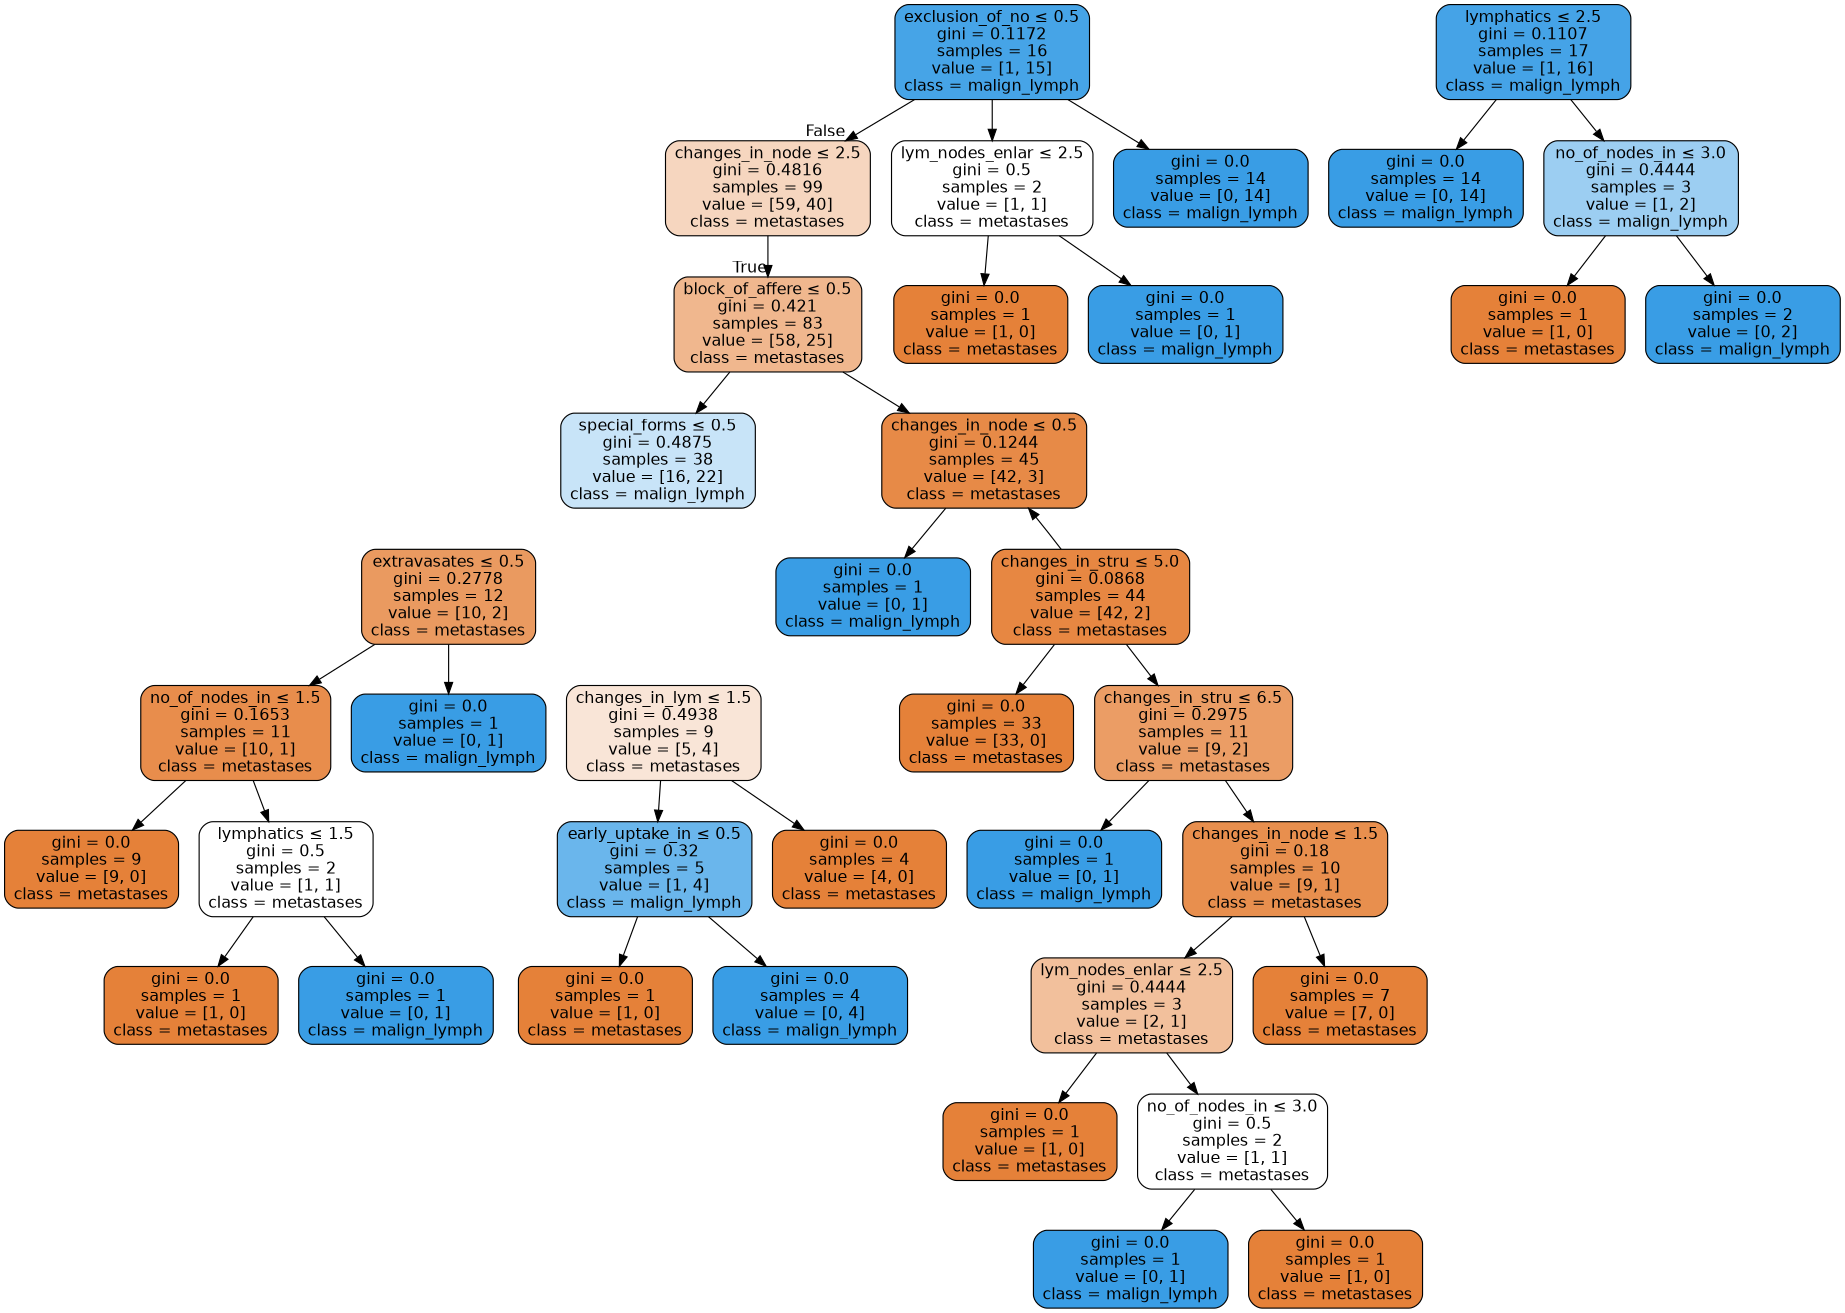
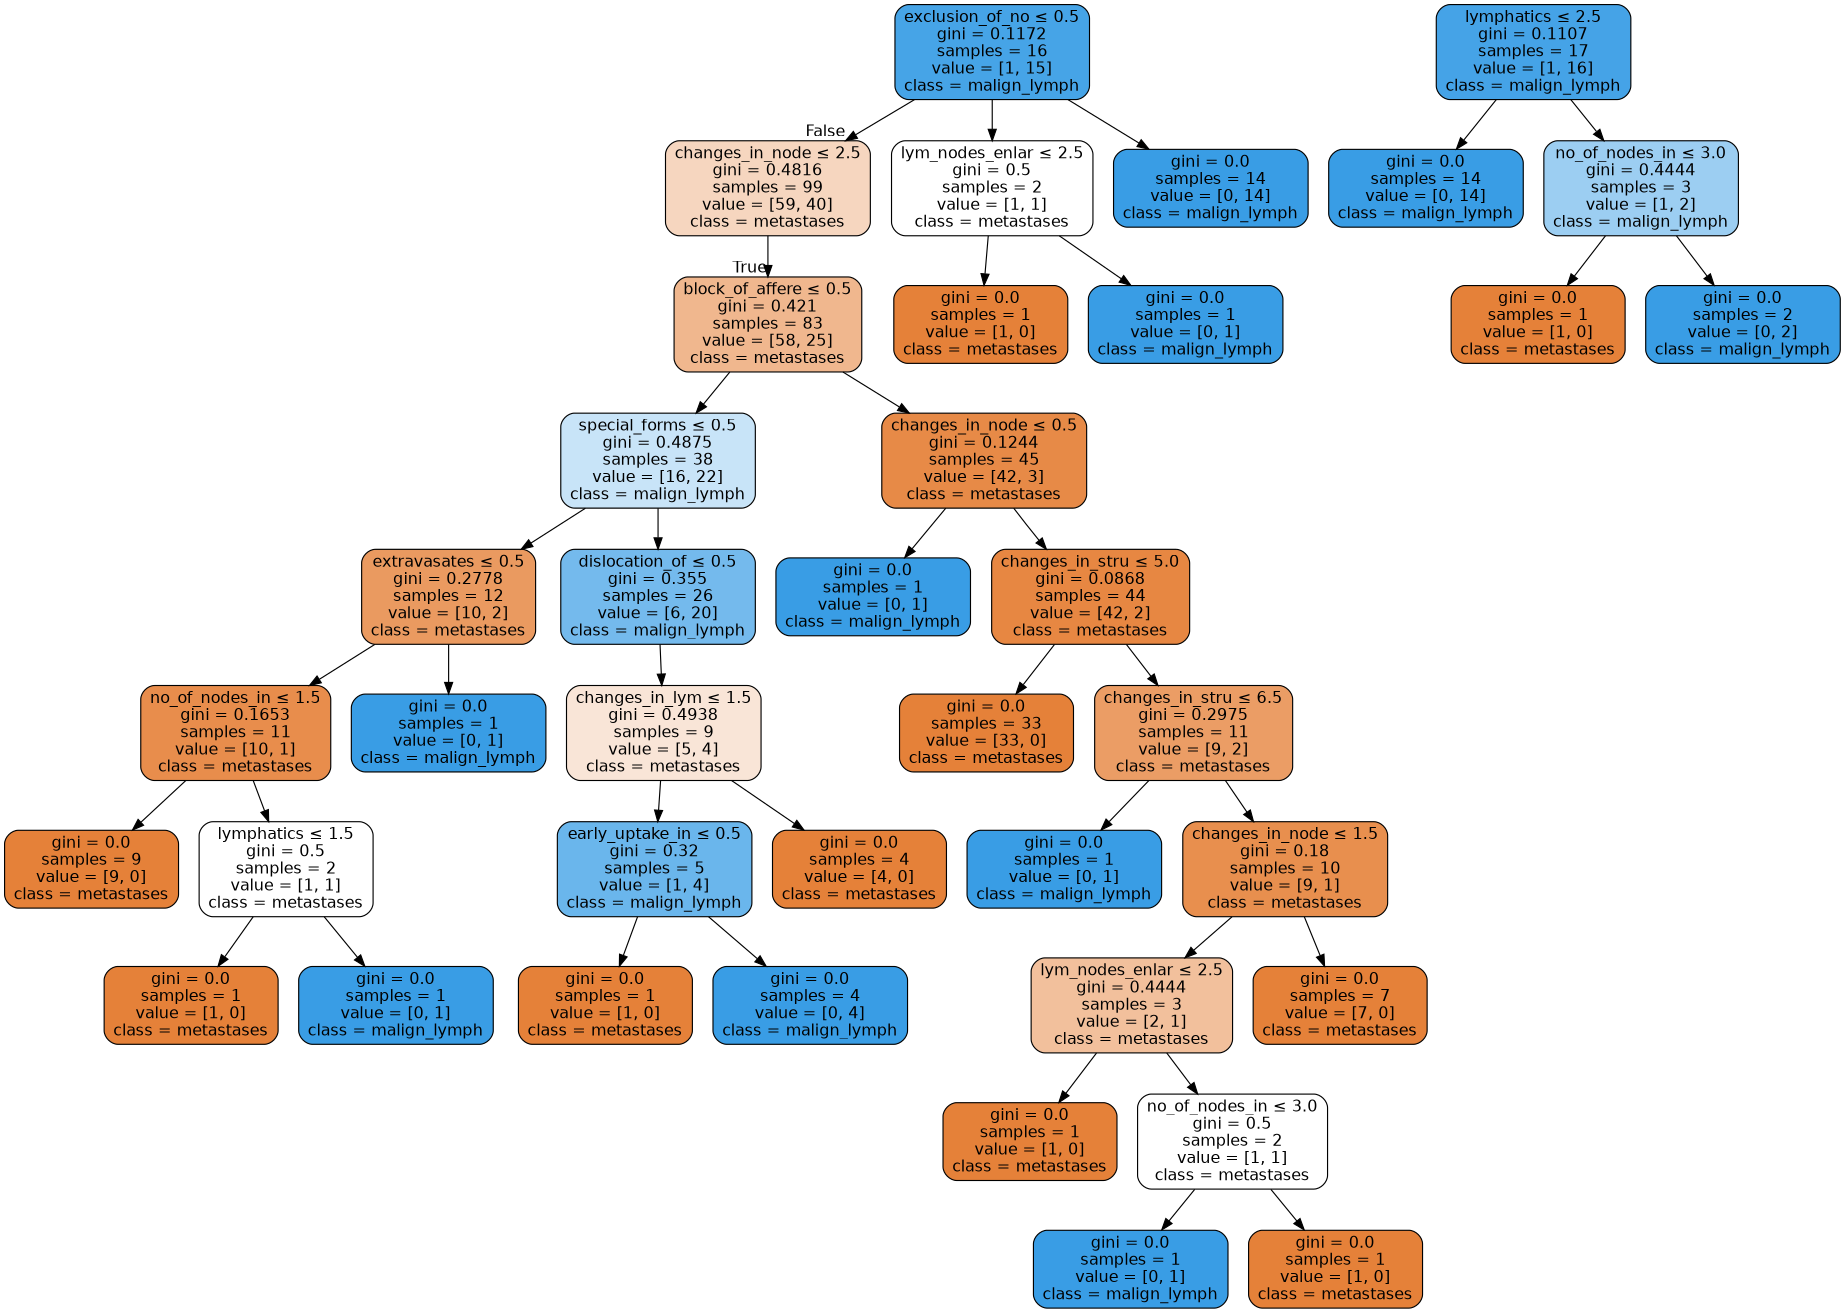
  digraph {
    node [color=black fillcolor="#399de5ff" fontname=helvetica shape=box style="filled, rounded"]
    edge [fontname=helvetica]
    n1 [fillcolor="#e5813952" label=<changes_in_node &le; 2.5<br/>gini = 0.4816<br/>samples = 99<br/>value = [59, 40]<br/>class = metastases>]
    n2 [fillcolor="#e5813991" label=<block_of_affere &le; 0.5<br/>gini = 0.421<br/>samples = 83<br/>value = [58, 25]<br/>class = metastases>]
    n3 [fillcolor="#399de546" label=<special_forms &le; 0.5<br/>gini = 0.4875<br/>samples = 38<br/>value = [16, 22]<br/>class = malign_lymph>]
    n4 [fillcolor="#e58139ed" label=<changes_in_node &le; 0.5<br/>gini = 0.1244<br/>samples = 45<br/>value = [42, 3]<br/>class = metastases>]
    n5 [fillcolor="#399de5ee" label=<exclusion_of_no &le; 0.5<br/>gini = 0.1172<br/>samples = 16<br/>value = [1, 15]<br/>class = malign_lymph>]
    n6 [fillcolor="#e5813900" label=<lym_nodes_enlar &le; 2.5<br/>gini = 0.5<br/>samples = 2<br/>value = [1, 1]<br/>class = metastases>]
    n7 [label=<gini = 0.0<br/>samples = 14<br/>value = [0, 14]<br/>class = malign_lymph>]
    n8 [fillcolor="#e58139cc" label=<extravasates &le; 0.5<br/>gini = 0.2778<br/>samples = 12<br/>value = [10, 2]<br/>class = metastases>]
+   n9 [fillcolor="#399de5b3" label=<dislocation_of &le; 0.5<br/>gini = 0.355<br/>samples = 26<br/>value = [6, 20]<br/>class = malign_lymph>]
    n10 [label=<gini = 0.0<br/>samples = 1<br/>value = [0, 1]<br/>class = malign_lymph>]
    n11 [fillcolor="#e58139f3" label=<changes_in_stru &le; 5.0<br/>gini = 0.0868<br/>samples = 44<br/>value = [42, 2]<br/>class = metastases>]
    n12 [fillcolor="#e58139e6" label=<no_of_nodes_in &le; 1.5<br/>gini = 0.1653<br/>samples = 11<br/>value = [10, 1]<br/>class = metastases>]
    n13 [label=<gini = 0.0<br/>samples = 1<br/>value = [0, 1]<br/>class = malign_lymph>]
    n14 [fillcolor="#e5813933" label=<changes_in_lym &le; 1.5<br/>gini = 0.4938<br/>samples = 9<br/>value = [5, 4]<br/>class = metastases>]
    n15 [fillcolor="#e58139ff" label=<gini = 0.0<br/>samples = 9<br/>value = [9, 0]<br/>class = metastases>]
    n16 [fillcolor="#e5813900" label=<lymphatics &le; 1.5<br/>gini = 0.5<br/>samples = 2<br/>value = [1, 1]<br/>class = metastases>]
    n17 [fillcolor="#e58139ff" label=<gini = 0.0<br/>samples = 1<br/>value = [1, 0]<br/>class = metastases>]
    n18 [label=<gini = 0.0<br/>samples = 1<br/>value = [0, 1]<br/>class = malign_lymph>]
    n19 [fillcolor="#399de5bf" label=<early_uptake_in &le; 0.5<br/>gini = 0.32<br/>samples = 5<br/>value = [1, 4]<br/>class = malign_lymph>]
    n20 [fillcolor="#e58139ff" label=<gini = 0.0<br/>samples = 4<br/>value = [4, 0]<br/>class = metastases>]
    n21 [fillcolor="#399de5ef" label=<lymphatics &le; 2.5<br/>gini = 0.1107<br/>samples = 17<br/>value = [1, 16]<br/>class = malign_lymph>]
    n22 [label=<gini = 0.0<br/>samples = 14<br/>value = [0, 14]<br/>class = malign_lymph>]
    n23 [fillcolor="#399de57f" label=<no_of_nodes_in &le; 3.0<br/>gini = 0.4444<br/>samples = 3<br/>value = [1, 2]<br/>class = malign_lymph>]
    n24 [fillcolor="#e58139ff" label=<gini = 0.0<br/>samples = 1<br/>value = [1, 0]<br/>class = metastases>]
    n25 [label=<gini = 0.0<br/>samples = 4<br/>value = [0, 4]<br/>class = malign_lymph>]
    n26 [fillcolor="#e58139ff" label=<gini = 0.0<br/>samples = 1<br/>value = [1, 0]<br/>class = metastases>]
    n27 [label=<gini = 0.0<br/>samples = 2<br/>value = [0, 2]<br/>class = malign_lymph>]
    n28 [fillcolor="#e58139ff" label=<gini = 0.0<br/>samples = 33<br/>value = [33, 0]<br/>class = metastases>]
    n29 [fillcolor="#e58139c6" label=<changes_in_stru &le; 6.5<br/>gini = 0.2975<br/>samples = 11<br/>value = [9, 2]<br/>class = metastases>]
    n30 [label=<gini = 0.0<br/>samples = 1<br/>value = [0, 1]<br/>class = malign_lymph>]
    n31 [fillcolor="#e58139e3" label=<changes_in_node &le; 1.5<br/>gini = 0.18<br/>samples = 10<br/>value = [9, 1]<br/>class = metastases>]
    n32 [fillcolor="#e581397f" label=<lym_nodes_enlar &le; 2.5<br/>gini = 0.4444<br/>samples = 3<br/>value = [2, 1]<br/>class = metastases>]
    n33 [fillcolor="#e58139ff" label=<gini = 0.0<br/>samples = 7<br/>value = [7, 0]<br/>class = metastases>]
    n34 [fillcolor="#e58139ff" label=<gini = 0.0<br/>samples = 1<br/>value = [1, 0]<br/>class = metastases>]
    n35 [fillcolor="#e5813900" label=<no_of_nodes_in &le; 3.0<br/>gini = 0.5<br/>samples = 2<br/>value = [1, 1]<br/>class = metastases>]
    n36 [label=<gini = 0.0<br/>samples = 1<br/>value = [0, 1]<br/>class = malign_lymph>]
    n37 [fillcolor="#e58139ff" label=<gini = 0.0<br/>samples = 1<br/>value = [1, 0]<br/>class = metastases>]
    n38 [fillcolor="#e58139ff" label=<gini = 0.0<br/>samples = 1<br/>value = [1, 0]<br/>class = metastases>]
    n39 [label=<gini = 0.0<br/>samples = 1<br/>value = [0, 1]<br/>class = malign_lymph>]
    n1 -> n2 [headlabel=True labelangle=45 labeldistance=2.5]
    n2 -> n3
    n2 -> n4
+   n3 -> n8
+   n3 -> n9
    n4 -> n10
-   n11 -> n4
+   n4 -> n11
    n5 -> n1 [headlabel=False labelangle=-45 labeldistance=2.5]
    n5 -> n6
    n5 -> n7
    n6 -> n38
    n6 -> n39
    n8 -> n12
    n8 -> n13
+   n9 -> n14
    n11 -> n28
    n11 -> n29
    n12 -> n15
    n12 -> n16
    n14 -> n19
    n14 -> n20
    n16 -> n17
    n16 -> n18
    n19 -> n24
    n19 -> n25
    n21 -> n22
    n21 -> n23
    n23 -> n26
    n23 -> n27
    n29 -> n30
    n29 -> n31
    n31 -> n32
    n31 -> n33
    n32 -> n34
    n32 -> n35
    n35 -> n36
    n35 -> n37
  }
